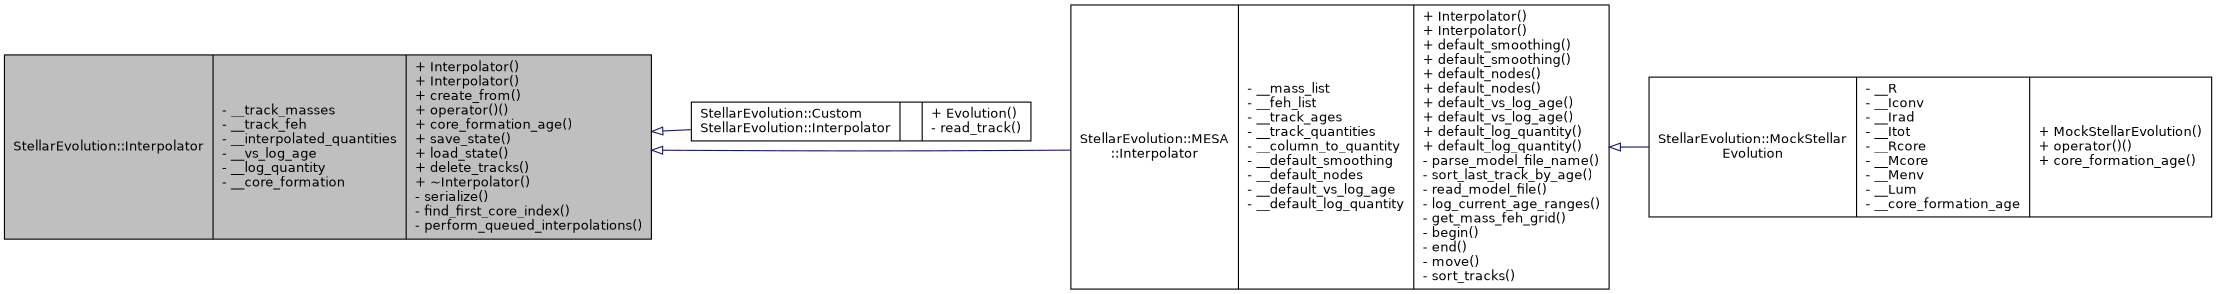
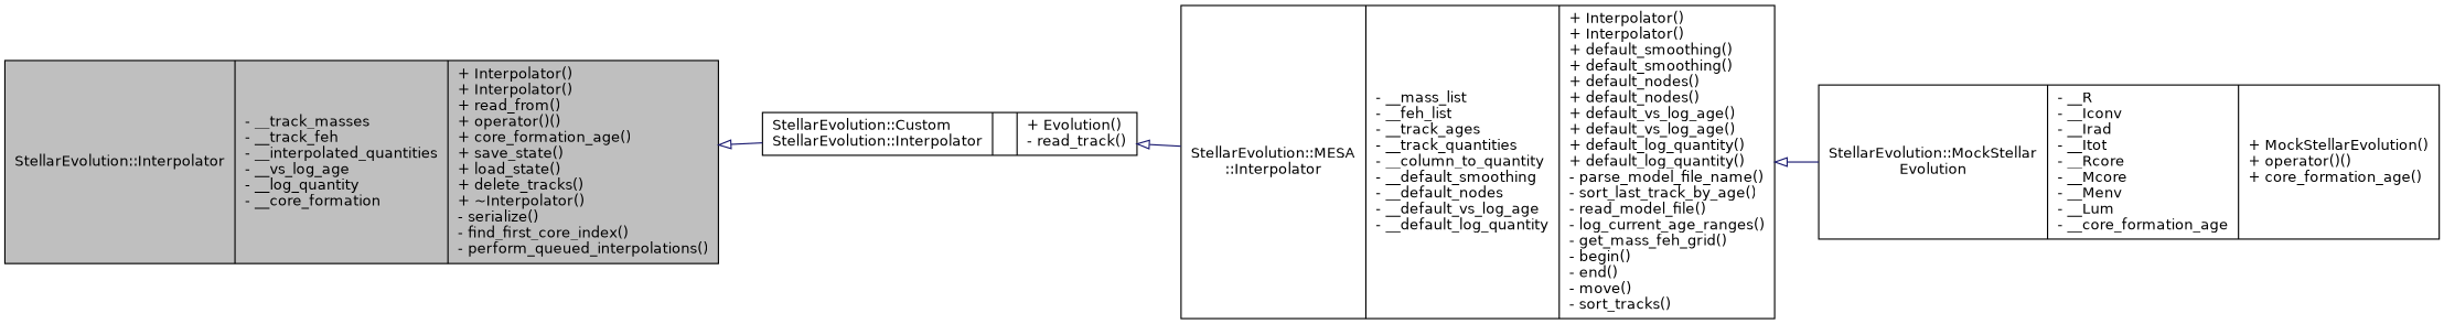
  digraph {
    rankdir=LR
    node [color=black fillcolor=white fontname=Helvetica fontsize=12 shape=record style=filled]
    edge [arrowtail=onormal color=midnightblue dir=back fontname=Helvetica fontsize=12 labelfontname=Helvetica labelfontsize=12 style=solid]
-   n1 [fillcolor=grey75 fontcolor=black height=0.2 label="{StellarEvolution::Interpolator\n|- __track_masses\l- __track_feh\l- __interpolated_quantities\l- __vs_log_age\l- __log_quantity\l- __core_formation\l|+ Interpolator()\l+ Interpolator()\l+ create_from()\l+ operator()()\l+ core_formation_age()\l+ save_state()\l+ load_state()\l+ delete_tracks()\l+ ~Interpolator()\l- serialize()\l- find_first_core_index()\l- perform_queued_interpolations()\l}" width=0.4]
+   n1 [fillcolor=grey75 fontcolor=black height=0.2 label="{StellarEvolution::Interpolator\n|- __track_masses\l- __track_feh\l- __interpolated_quantities\l- __vs_log_age\l- __log_quantity\l- __core_formation\l|+ Interpolator()\l+ Interpolator()\l+ read_from()\l+ operator()()\l+ core_formation_age()\l+ save_state()\l+ load_state()\l+ delete_tracks()\l+ ~Interpolator()\l- serialize()\l- find_first_core_index()\l- perform_queued_interpolations()\l}" width=0.4]
    n2 [height=0.2 label="{StellarEvolution::Custom\lStellarEvolution::Interpolator\n||+ Evolution()\l- read_track()\l}" width=0.4]
    n3 [height=0.2 label="{StellarEvolution::MESA\l::Interpolator\n|- __mass_list\l- __feh_list\l- __track_ages\l- __track_quantities\l- __column_to_quantity\l- __default_smoothing\l- __default_nodes\l- __default_vs_log_age\l- __default_log_quantity\l|+ Interpolator()\l+ Interpolator()\l+ default_smoothing()\l+ default_smoothing()\l+ default_nodes()\l+ default_nodes()\l+ default_vs_log_age()\l+ default_vs_log_age()\l+ default_log_quantity()\l+ default_log_quantity()\l- parse_model_file_name()\l- sort_last_track_by_age()\l- read_model_file()\l- log_current_age_ranges()\l- get_mass_feh_grid()\l- begin()\l- end()\l- move()\l- sort_tracks()\l}" width=0.4]
    n4 [height=0.2 label="{StellarEvolution::MockStellar\lEvolution\n|- __R\l- __Iconv\l- __Irad\l- __Itot\l- __Rcore\l- __Mcore\l- __Menv\l- __Lum\l- __core_formation_age\l|+ MockStellarEvolution()\l+ operator()()\l+ core_formation_age()\l}" width=0.4]
    n1 -> n2
-   n1 -> n3
+   n2 -> n3
    n3 -> n4
  }
